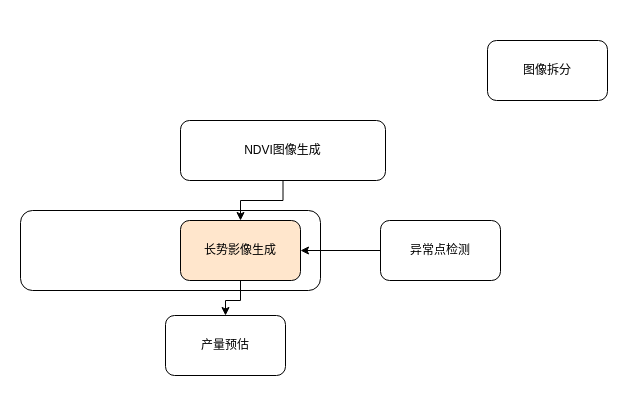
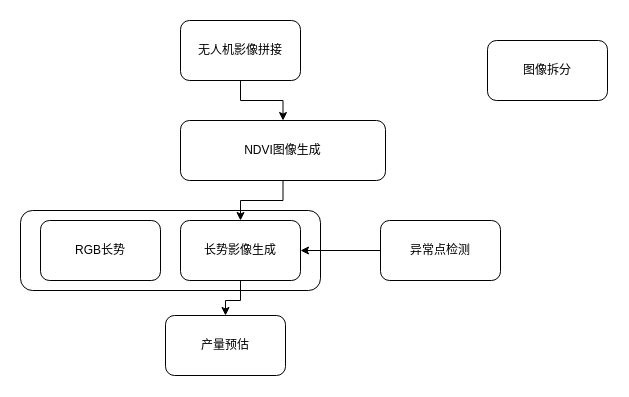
  <mxCell id="0" />
  <mxCell id="1" parent="0" />
  <mxCell id="2" value="" style="rounded=1;whiteSpace=wrap;html=1;" vertex="1" parent="1"><mxGeometry x="20" y="210" width="300" height="80" as="geometry" /></mxCell>
+ <mxCell id="3" style="edgeStyle=orthogonalEdgeStyle;rounded=0;orthogonalLoop=1;jettySize=auto;html=1;exitX=0.5;exitY=1;exitDx=0;exitDy=0;entryX=0.5;entryY=0;entryDx=0;entryDy=0;" edge="1" parent="1" source="4" target="9"><mxGeometry relative="1" as="geometry" /></mxCell>
+ <mxCell id="4" value="无人机影像拼接" style="rounded=1;whiteSpace=wrap;html=1;" vertex="1" parent="1"><mxGeometry x="180" y="20" width="120" height="60" as="geometry" /></mxCell>
+ <mxCell id="5" value="RGB长势" style="rounded=1;whiteSpace=wrap;html=1;" vertex="1" parent="1"><mxGeometry x="40" y="220" width="120" height="60" as="geometry" /></mxCell>
  <mxCell id="6" style="edgeStyle=orthogonalEdgeStyle;rounded=0;orthogonalLoop=1;jettySize=auto;html=1;exitX=0;exitY=0.5;exitDx=0;exitDy=0;entryX=1;entryY=0.5;entryDx=0;entryDy=0;" edge="1" parent="1" source="7" target="11"><mxGeometry relative="1" as="geometry" /></mxCell>
  <mxCell id="7" value="异常点检测" style="rounded=1;whiteSpace=wrap;html=1;" vertex="1" parent="1"><mxGeometry x="380" y="220" width="120" height="60" as="geometry" /></mxCell>
  <mxCell id="8" style="edgeStyle=orthogonalEdgeStyle;rounded=0;orthogonalLoop=1;jettySize=auto;html=1;exitX=0.5;exitY=1;exitDx=0;exitDy=0;entryX=0.5;entryY=0;entryDx=0;entryDy=0;" edge="1" parent="1" source="9" target="11"><mxGeometry relative="1" as="geometry" /></mxCell>
  <mxCell id="9" value="NDVI图像生成" style="rounded=1;whiteSpace=wrap;html=1;" vertex="1" parent="1"><mxGeometry x="180" y="120" width="205" height="60" as="geometry" /></mxCell>
  <mxCell id="10" style="edgeStyle=orthogonalEdgeStyle;rounded=0;orthogonalLoop=1;jettySize=auto;html=1;exitX=0.5;exitY=1;exitDx=0;exitDy=0;" edge="1" parent="1" source="11" target="12"><mxGeometry relative="1" as="geometry" /></mxCell>
- <mxCell id="11" value="长势影像生成" style="rounded=1;whiteSpace=wrap;html=1;fillColor=#ffe6cc;" vertex="1" parent="1"><mxGeometry x="180" y="220" width="120" height="60" as="geometry" /></mxCell>
+ <mxCell id="11" value="长势影像生成" style="rounded=1;whiteSpace=wrap;html=1;" vertex="1" parent="1"><mxGeometry x="180" y="220" width="120" height="60" as="geometry" /></mxCell>
  <mxCell id="12" value="产量预估" style="rounded=1;whiteSpace=wrap;html=1;" vertex="1" parent="1"><mxGeometry x="165" y="315" width="120" height="60" as="geometry" /></mxCell>
  <mxCell id="13" value="图像拆分" style="rounded=1;whiteSpace=wrap;html=1;" vertex="1" parent="1"><mxGeometry x="487" y="40" width="120" height="60" as="geometry" /></mxCell>
